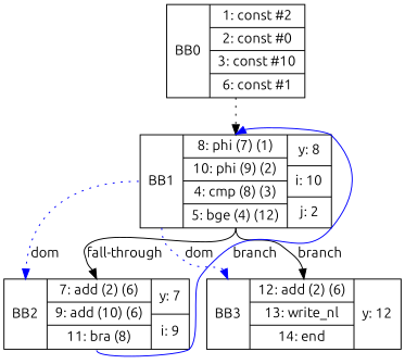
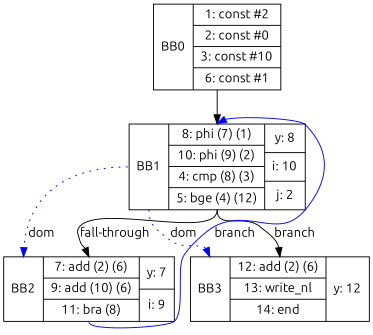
  digraph {
    fontname=Ubuntu
    node [fontname=Ubuntu shape=record]
    edge [fontname=Ubuntu headport=n tailport=s]
    n1 [label="<b>BB0 | {1: const #2|2: const #0|3: const #10|6: const #1}"]
    n2 [label="<b>BB1 | {8: phi (7) (1)|10: phi (9) (2)|4: cmp (8) (3)|5: bge (4) (12)}| {y: 8 | i: 10 | j: 2}"]
    n3 [label="<b>BB2 | {7: add (2) (6)|9: add (10) (6)|11: bra (8)}| {y: 7 | i: 9}"]
    n4 [label="<b>BB3 | {12: add (2) (6)|13: write_nl|14: end}| {y: 12}"]
-   n1 -> n2 [style=dotted]
+   n1 -> n2
    n2 -> n3 [label="fall-through"]
    n2 -> n3 [color=blue headport=b label=dom style=dotted tailport=b]
    n2 -> n4 [label=branch]
    n2 -> n4 [color=blue headport=b label=dom style=dotted tailport=b]
    n3 -> n2 [color=blue label=branch]
  }
